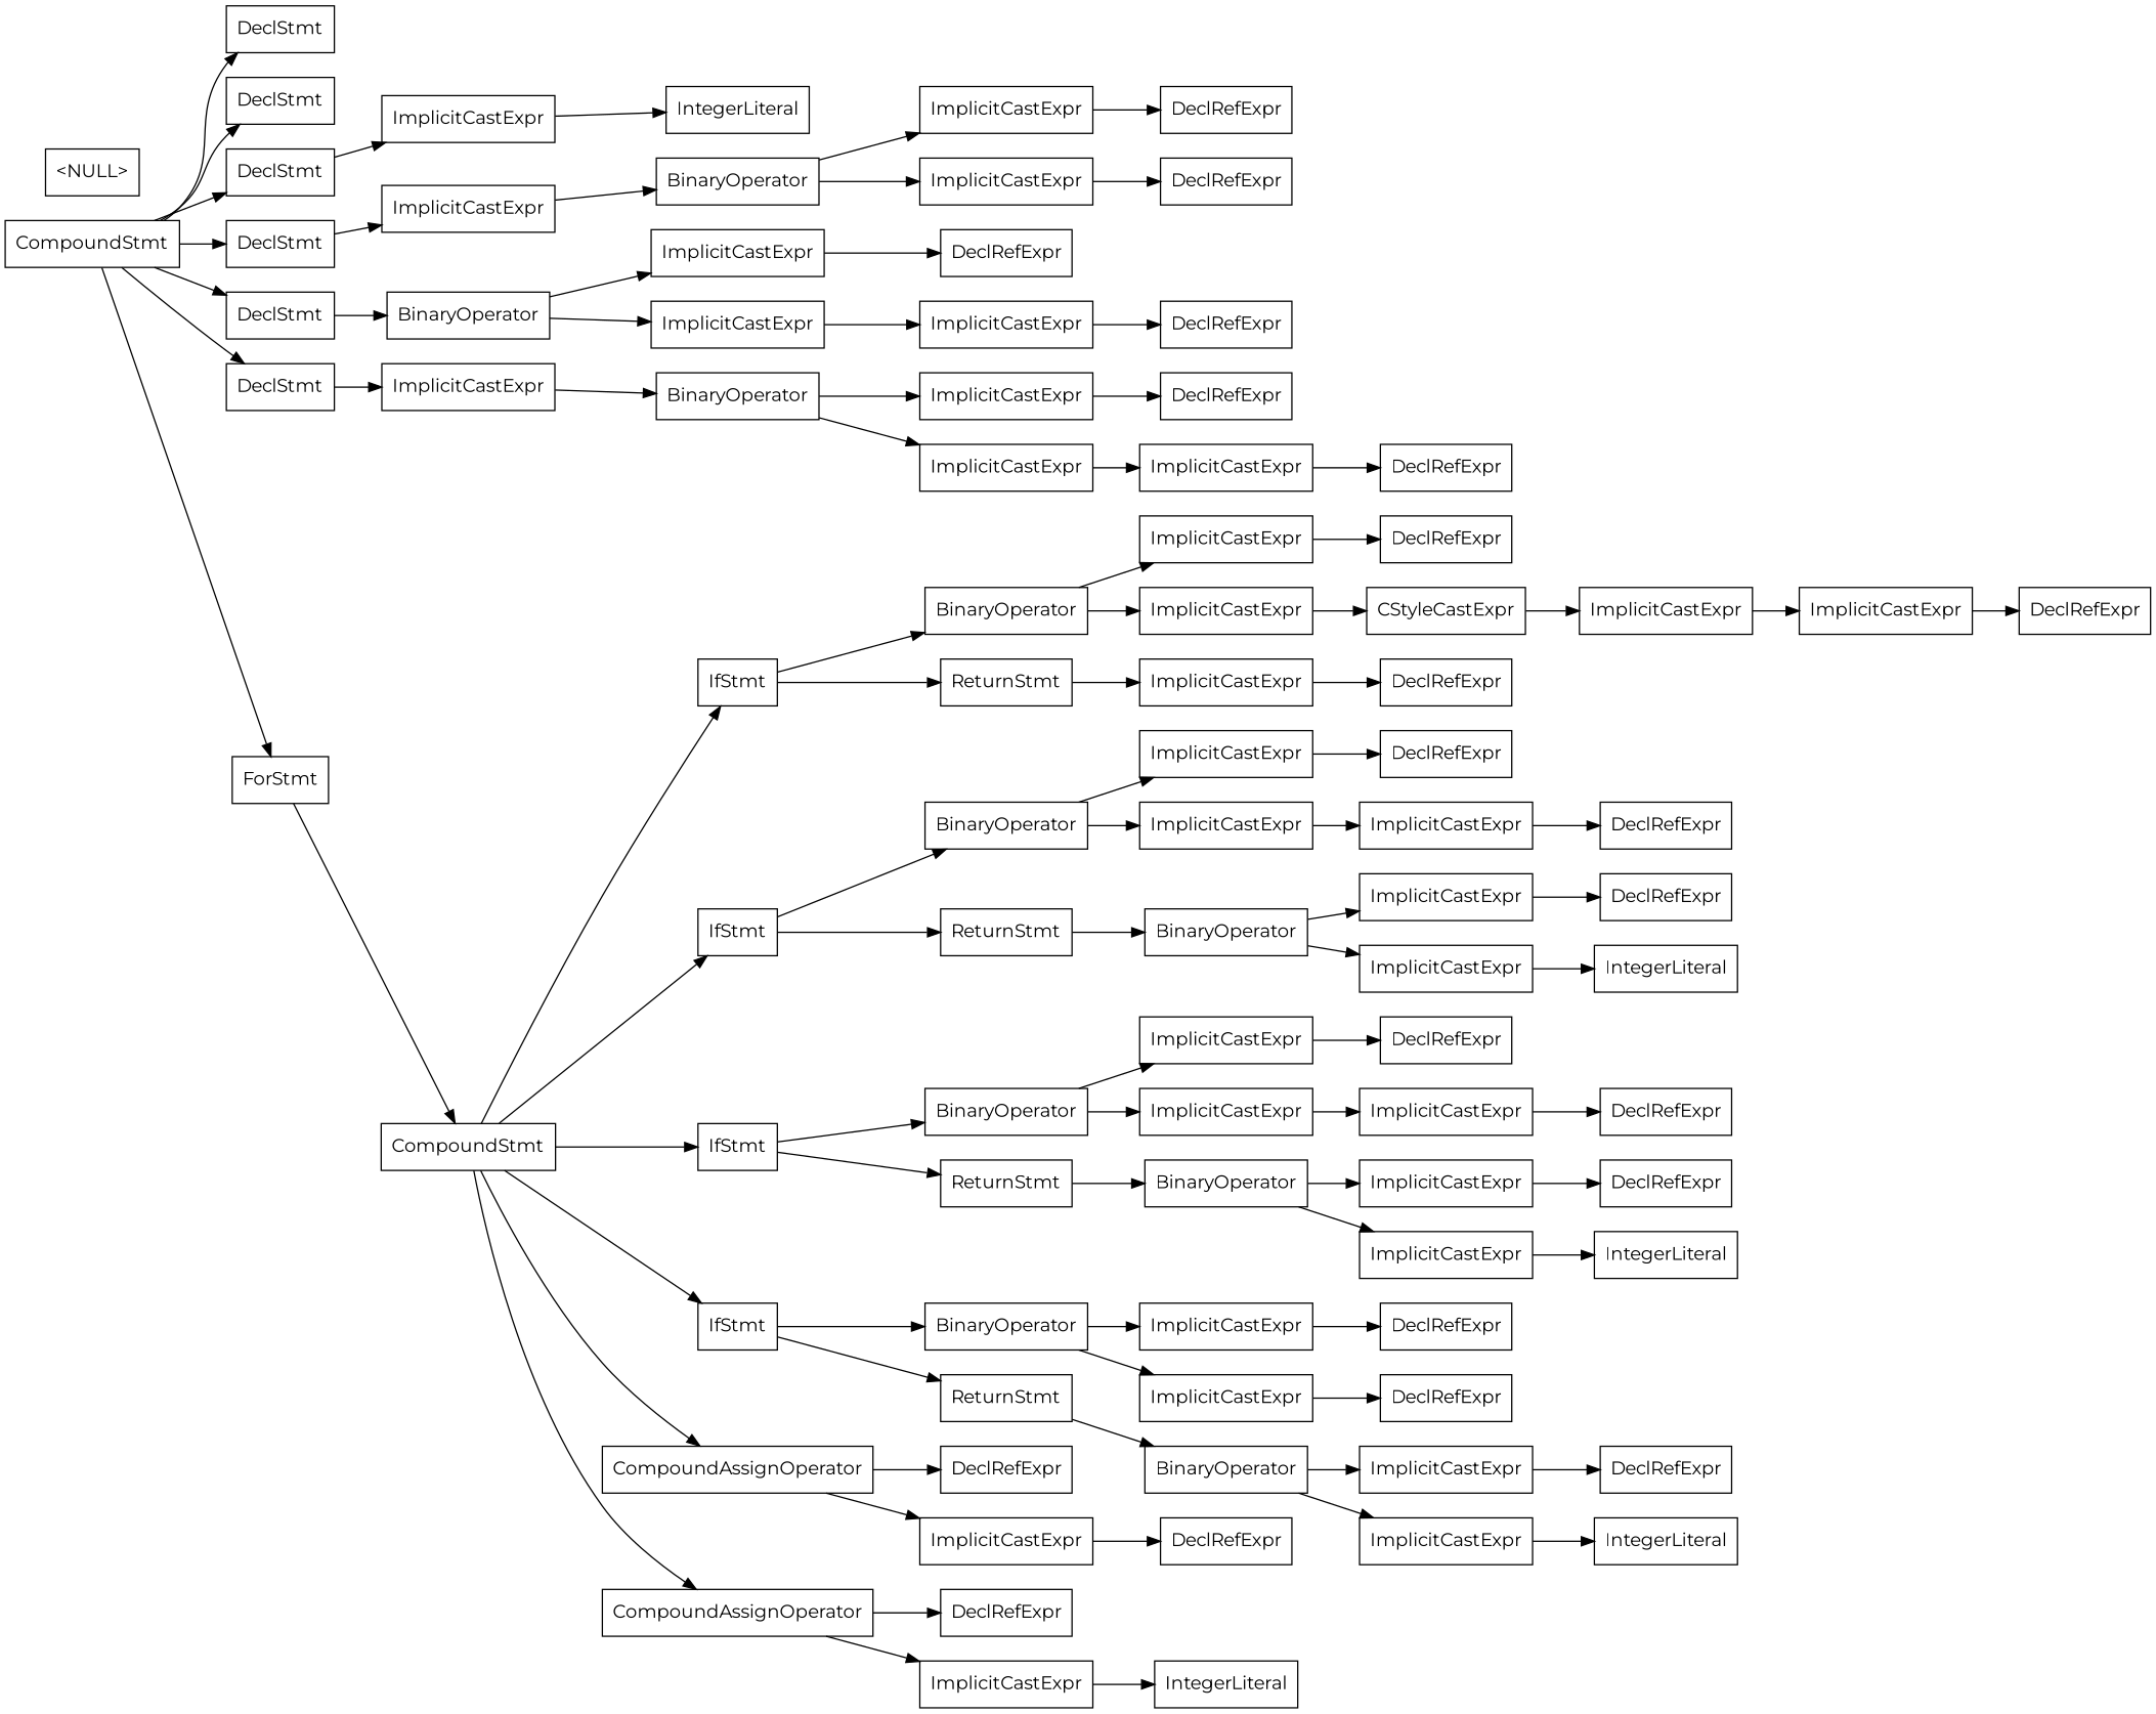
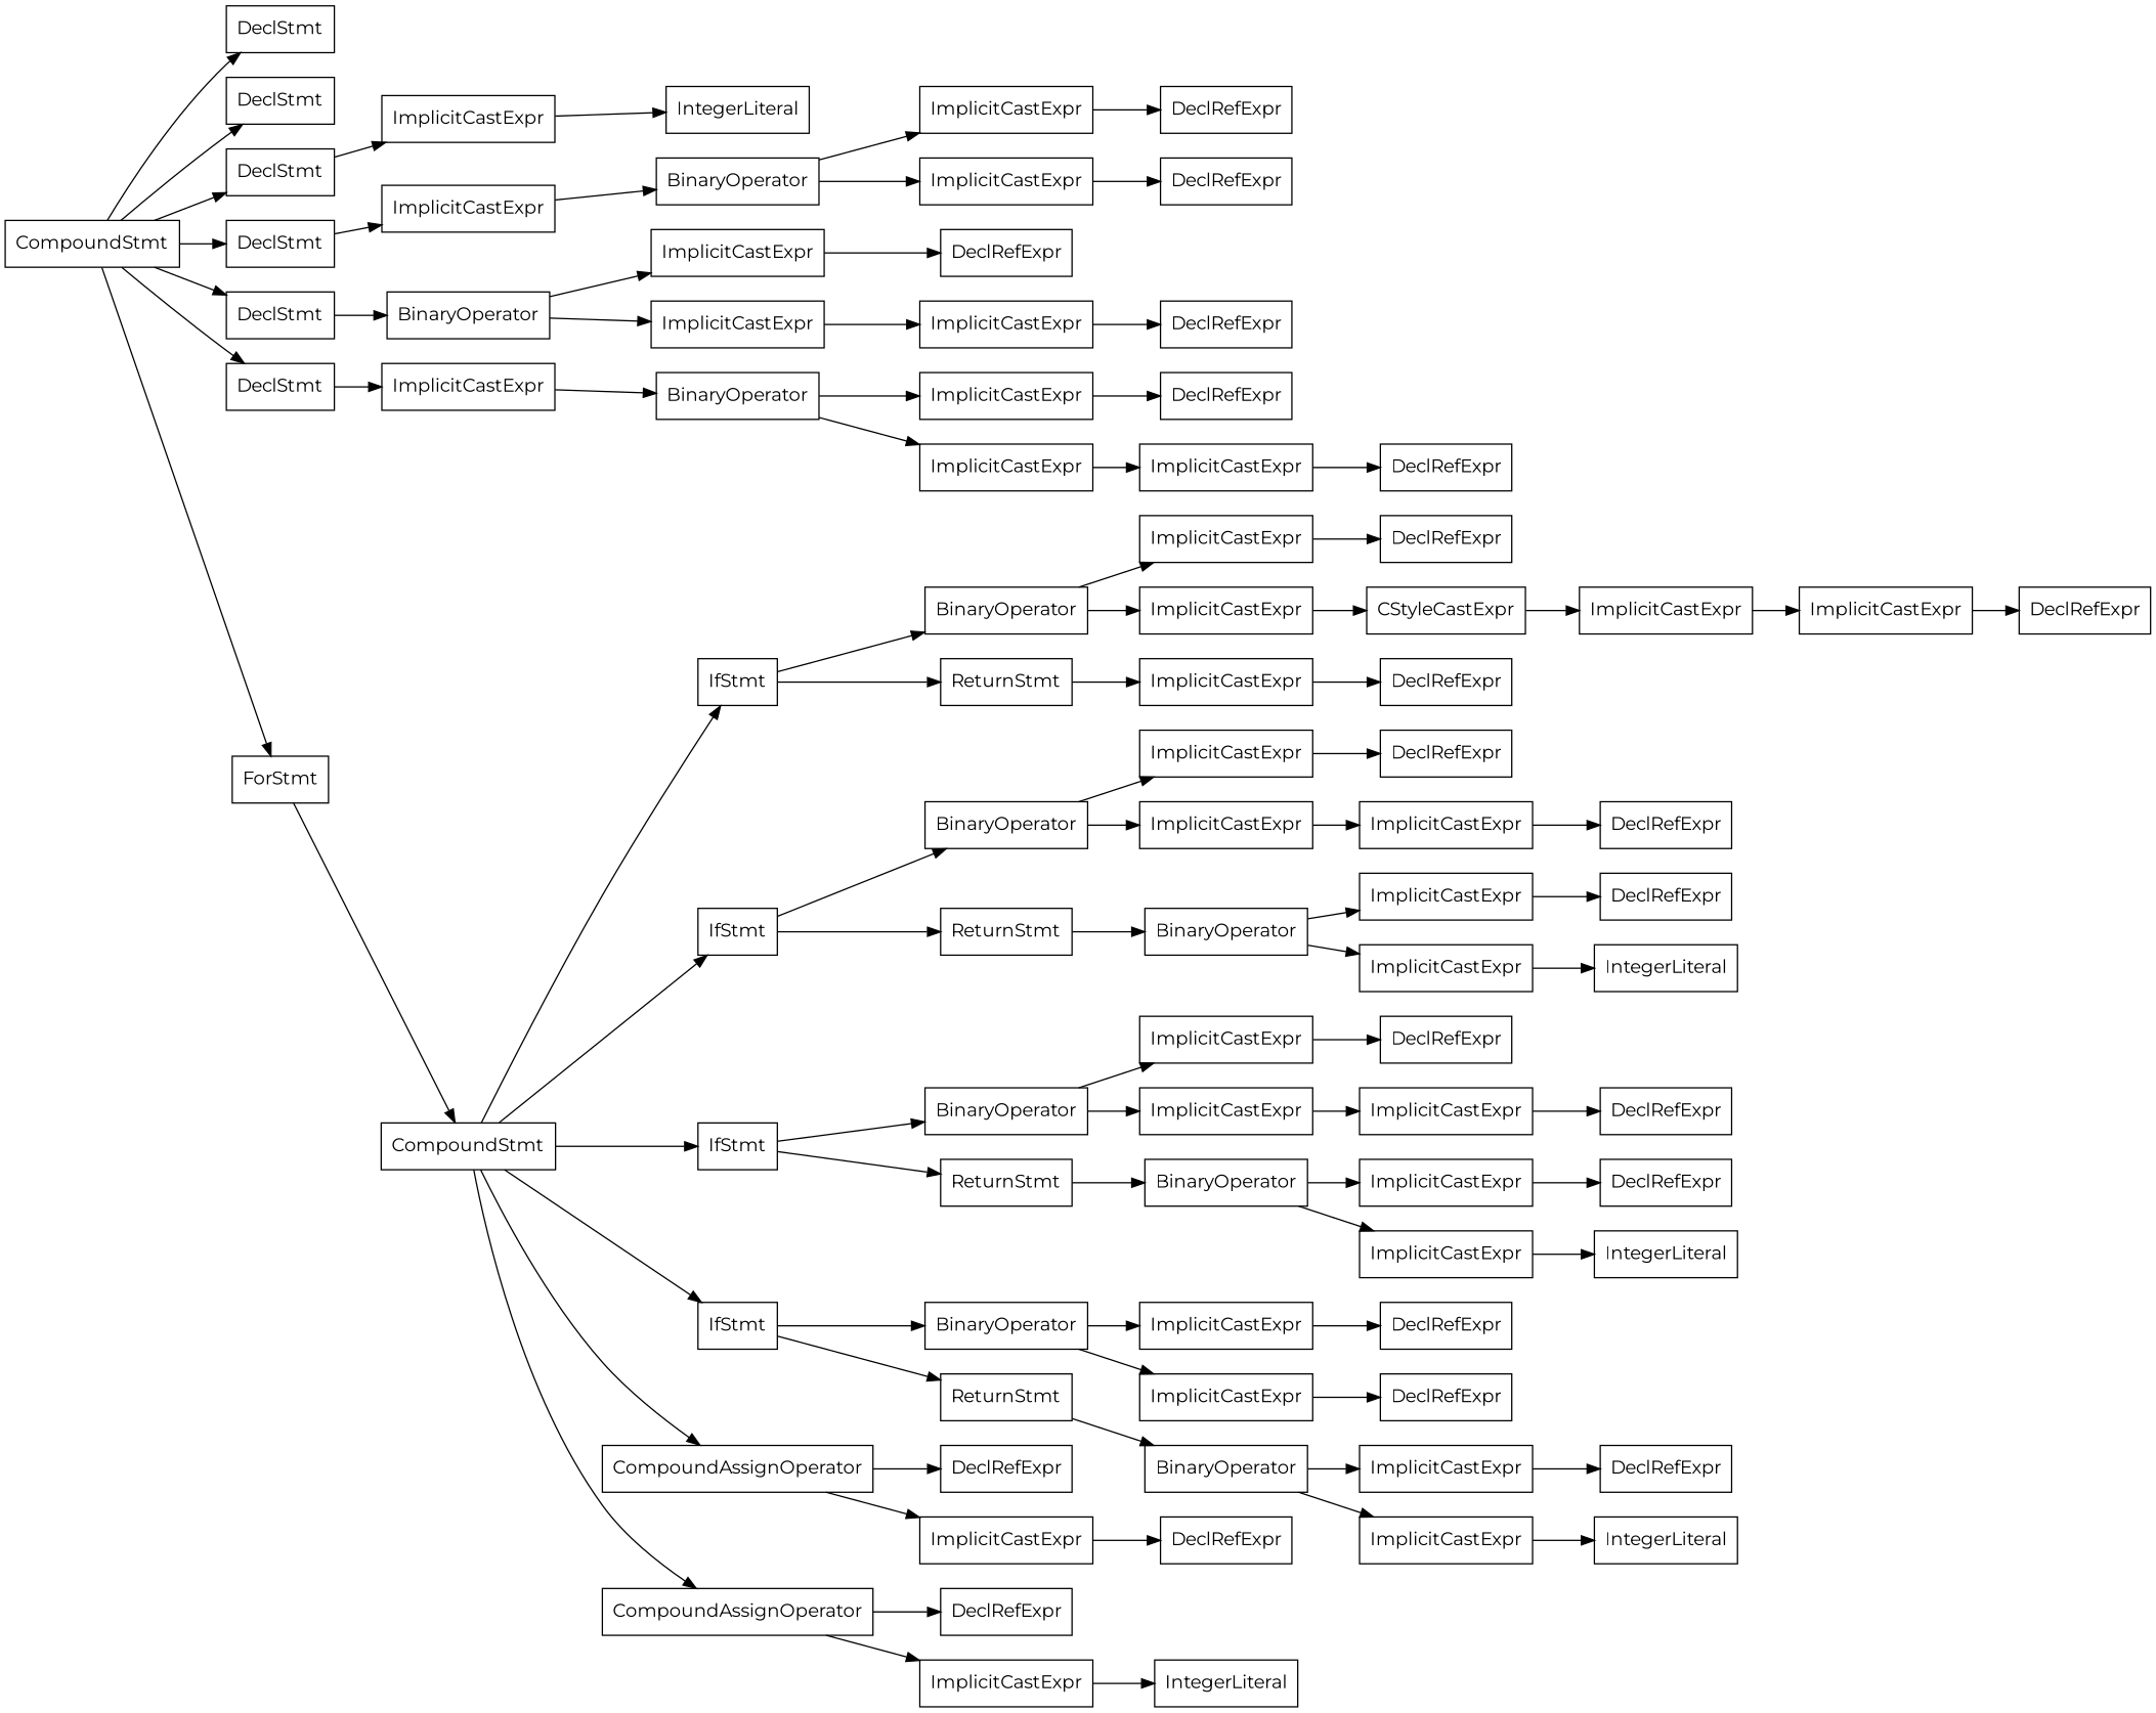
  digraph {
    rankdir=LR
    fontname=Montserrat
    node [shape=record fontname=Montserrat]
    edge [fontname=Montserrat]
    n1 [label="{CompoundStmt}"]
    n2 [label="{DeclStmt}"]
    n3 [label="{DeclStmt}"]
    n4 [label="{DeclStmt}"]
    n5 [label="{DeclStmt}"]
    n6 [label="{DeclStmt}"]
    n7 [label="{DeclStmt}"]
    n8 [label="{ForStmt}"]
    n9 [label="{ImplicitCastExpr}"]
    n10 [label="{ImplicitCastExpr}"]
    n11 [label="{BinaryOperator}"]
    n12 [label="{ImplicitCastExpr}"]
    n13 [label="{CompoundStmt}"]
    n14 [label="{IntegerLiteral}"]
    n15 [label="{BinaryOperator}"]
    n16 [label="{ImplicitCastExpr}"]
    n17 [label="{ImplicitCastExpr}"]
    n18 [label="{DeclRefExpr}"]
    n19 [label="{DeclRefExpr}"]
    n20 [label="{ImplicitCastExpr}"]
    n21 [label="{ImplicitCastExpr}"]
    n22 [label="{DeclRefExpr}"]
    n23 [label="{ImplicitCastExpr}"]
    n24 [label="{DeclRefExpr}"]
    n25 [label="{BinaryOperator}"]
    n26 [label="{ImplicitCastExpr}"]
    n27 [label="{ImplicitCastExpr}"]
    n28 [label="{DeclRefExpr}"]
    n29 [label="{ImplicitCastExpr}"]
    n30 [label="{DeclRefExpr}"]
    n31 [label="{IfStmt}"]
    n32 [label="{IfStmt}"]
    n33 [label="{IfStmt}"]
    n34 [label="{IfStmt}"]
    n35 [label="{CompoundAssignOperator}"]
    n36 [label="{CompoundAssignOperator}"]
-   n37 [label="{\<NULL\>}"]
    n38 [label="{BinaryOperator}"]
    n39 [label="{ReturnStmt}"]
    n40 [label="{BinaryOperator}"]
    n41 [label="{ReturnStmt}"]
    n42 [label="{BinaryOperator}"]
    n43 [label="{ReturnStmt}"]
    n44 [label="{BinaryOperator}"]
    n45 [label="{ReturnStmt}"]
    n46 [label="{DeclRefExpr}"]
    n47 [label="{ImplicitCastExpr}"]
    n48 [label="{DeclRefExpr}"]
    n49 [label="{ImplicitCastExpr}"]
    n50 [label="{ImplicitCastExpr}"]
    n51 [label="{ImplicitCastExpr}"]
    n52 [label="{ImplicitCastExpr}"]
    n53 [label="{DeclRefExpr}"]
    n54 [label="{CStyleCastExpr}"]
    n55 [label="{ImplicitCastExpr}"]
    n56 [label="{ImplicitCastExpr}"]
    n57 [label="{DeclRefExpr}"]
    n58 [label="{DeclRefExpr}"]
    n59 [label="{ImplicitCastExpr}"]
    n60 [label="{ImplicitCastExpr}"]
    n61 [label="{BinaryOperator}"]
    n62 [label="{DeclRefExpr}"]
    n63 [label="{ImplicitCastExpr}"]
    n64 [label="{DeclRefExpr}"]
    n65 [label="{ImplicitCastExpr}"]
    n66 [label="{ImplicitCastExpr}"]
    n67 [label="{DeclRefExpr}"]
    n68 [label="{IntegerLiteral}"]
    n69 [label="{ImplicitCastExpr}"]
    n70 [label="{ImplicitCastExpr}"]
    n71 [label="{BinaryOperator}"]
    n72 [label="{DeclRefExpr}"]
    n73 [label="{ImplicitCastExpr}"]
    n74 [label="{DeclRefExpr}"]
    n75 [label="{ImplicitCastExpr}"]
    n76 [label="{ImplicitCastExpr}"]
    n77 [label="{DeclRefExpr}"]
    n78 [label="{IntegerLiteral}"]
    n79 [label="{ImplicitCastExpr}"]
    n80 [label="{ImplicitCastExpr}"]
    n81 [label="{BinaryOperator}"]
    n82 [label="{DeclRefExpr}"]
    n83 [label="{DeclRefExpr}"]
    n84 [label="{ImplicitCastExpr}"]
    n85 [label="{ImplicitCastExpr}"]
    n86 [label="{DeclRefExpr}"]
    n87 [label="{IntegerLiteral}"]
    n88 [label="{DeclRefExpr}"]
    n89 [label="{IntegerLiteral}"]
    n1 -> n2
    n1 -> n3
    n1 -> n4
    n1 -> n5
    n1 -> n6
    n1 -> n7
    n1 -> n8
    n4 -> n9
    n5 -> n10
    n6 -> n11
    n7 -> n12
    n8 -> n13
    n9 -> n14
    n10 -> n15
    n11 -> n20
    n11 -> n21
    n12 -> n25
    n13 -> n31
    n13 -> n32
    n13 -> n33
    n13 -> n34
    n13 -> n35
    n13 -> n36
    n15 -> n16
    n15 -> n17
    n16 -> n18
    n17 -> n19
    n20 -> n22
    n21 -> n23
    n23 -> n24
    n25 -> n26
    n25 -> n27
    n26 -> n28
    n27 -> n29
    n29 -> n30
    n31 -> n38
    n31 -> n39
    n32 -> n40
    n32 -> n41
    n33 -> n42
    n33 -> n43
    n34 -> n44
    n34 -> n45
    n35 -> n46
    n35 -> n47
    n36 -> n48
    n36 -> n49
    n38 -> n50
    n38 -> n51
    n39 -> n52
    n40 -> n59
    n40 -> n60
    n41 -> n61
    n42 -> n69
    n42 -> n70
    n43 -> n71
    n44 -> n79
    n44 -> n80
    n45 -> n81
    n47 -> n88
    n49 -> n89
    n50 -> n53
    n51 -> n54
    n52 -> n58
    n54 -> n55
    n55 -> n56
    n56 -> n57
    n59 -> n62
    n60 -> n63
    n61 -> n65
    n61 -> n66
    n63 -> n64
    n65 -> n67
    n66 -> n68
    n69 -> n72
    n70 -> n73
    n71 -> n75
    n71 -> n76
    n73 -> n74
    n75 -> n77
    n76 -> n78
    n79 -> n82
    n80 -> n83
    n81 -> n84
    n81 -> n85
    n84 -> n86
    n85 -> n87
  }
